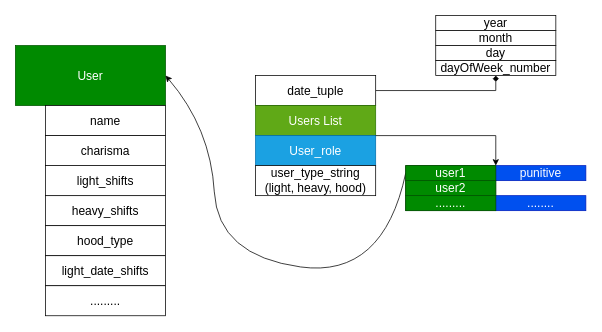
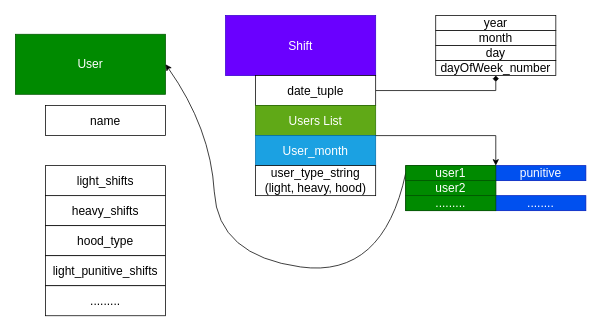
  <mxCell id="0" />
  <mxCell id="1" parent="0" />
- <mxCell id="2" value="User" style="rounded=0;whiteSpace=wrap;html=1;fontSize=16;fillColor=#008a00;strokeColor=#005700;fontColor=#ffffff;" vertex="1" parent="1"><mxGeometry x="20" y="60" width="200" height="80" as="geometry" /></mxCell>
+ <mxCell id="2" value="User" style="rounded=0;whiteSpace=wrap;html=1;fontSize=16;fillColor=#008a00;strokeColor=#005700;fontColor=#ffffff;" vertex="1" parent="1"><mxGeometry x="20" y="45" width="200" height="80" as="geometry" /></mxCell>
  <mxCell id="3" value="name" style="rounded=0;whiteSpace=wrap;html=1;fontSize=16;" vertex="1" parent="1"><mxGeometry x="60" y="140" width="160" height="40" as="geometry" /></mxCell>
  <mxCell id="4" value="heavy_shifts" style="rounded=0;whiteSpace=wrap;html=1;fontSize=16;" vertex="1" parent="1"><mxGeometry x="60" y="260" width="160" height="40" as="geometry" /></mxCell>
  <mxCell id="5" value="light_shifts" style="rounded=0;whiteSpace=wrap;html=1;fontSize=16;" vertex="1" parent="1"><mxGeometry x="60" y="220" width="160" height="40" as="geometry" /></mxCell>
- <mxCell id="6" value="charisma" style="rounded=0;whiteSpace=wrap;html=1;fontSize=16;" vertex="1" parent="1"><mxGeometry x="60" y="180" width="160" height="40" as="geometry" /></mxCell>
  <mxCell id="7" value="hood_type" style="rounded=0;whiteSpace=wrap;html=1;fontSize=16;" vertex="1" parent="1"><mxGeometry x="60" y="300" width="160" height="40" as="geometry" /></mxCell>
- <mxCell id="8" value="light_date_shifts" style="rounded=0;whiteSpace=wrap;html=1;fontSize=16;" vertex="1" parent="1"><mxGeometry x="60" y="340" width="160" height="40" as="geometry" /></mxCell>
+ <mxCell id="8" value="light_punitive_shifts" style="rounded=0;whiteSpace=wrap;html=1;fontSize=16;" vertex="1" parent="1"><mxGeometry x="60" y="340" width="160" height="40" as="geometry" /></mxCell>
  <mxCell id="9" value="........." style="rounded=0;whiteSpace=wrap;html=1;fontSize=16;" vertex="1" parent="1"><mxGeometry x="60" y="380" width="160" height="40" as="geometry" /></mxCell>
+ <mxCell id="10" value="Shift" style="rounded=0;whiteSpace=wrap;html=1;fontSize=16;fillColor=#6a00ff;fontColor=#ffffff;strokeColor=#3700CC;" vertex="1" parent="1"><mxGeometry x="300" y="20" width="200" height="80" as="geometry" /></mxCell>
  <mxCell id="11" style="edgeStyle=orthogonalEdgeStyle;rounded=0;orthogonalLoop=1;jettySize=auto;html=1;exitX=1;exitY=0.5;exitDx=0;exitDy=0;entryX=0.5;entryY=1;entryDx=0;entryDy=0;fontSize=16;endArrow=diamond;" edge="1" parent="1" source="12" target="15"><mxGeometry relative="1" as="geometry" /></mxCell>
  <mxCell id="12" value="date_tuple" style="rounded=0;whiteSpace=wrap;html=1;fontSize=16;" vertex="1" parent="1"><mxGeometry x="340" y="100" width="160" height="40" as="geometry" /></mxCell>
  <mxCell id="13" value="day" style="rounded=0;whiteSpace=wrap;html=1;fontSize=16;" vertex="1" parent="1"><mxGeometry x="580" y="60" width="160" height="20" as="geometry" /></mxCell>
  <mxCell id="14" value="month" style="rounded=0;whiteSpace=wrap;html=1;fontSize=16;" vertex="1" parent="1"><mxGeometry x="580" y="40" width="160" height="20" as="geometry" /></mxCell>
  <mxCell id="15" value="dayOfWeek_number" style="rounded=0;whiteSpace=wrap;html=1;fontSize=16;" vertex="1" parent="1"><mxGeometry x="580" y="80" width="160" height="20" as="geometry" /></mxCell>
  <mxCell id="16" value="user2" style="rounded=0;whiteSpace=wrap;html=1;fontSize=16;" vertex="1" parent="1"><mxGeometry x="540" y="240" width="120" height="20" as="geometry" /></mxCell>
  <mxCell id="17" value="........." style="rounded=0;whiteSpace=wrap;html=1;fontSize=16;" vertex="1" parent="1"><mxGeometry x="540" y="260" width="120" height="20" as="geometry" /></mxCell>
  <mxCell id="18" value="year" style="rounded=0;whiteSpace=wrap;html=1;fontSize=16;" vertex="1" parent="1"><mxGeometry x="580" y="20" width="160" height="20" as="geometry" /></mxCell>
  <mxCell id="19" value="user1" style="rounded=0;whiteSpace=wrap;html=1;fontSize=16;" vertex="1" parent="1"><mxGeometry x="540" y="220" width="120" height="20" as="geometry" /></mxCell>
  <mxCell id="20" value="punitive" style="rounded=0;whiteSpace=wrap;html=1;fontSize=16;fillColor=#0050ef;fontColor=#ffffff;strokeColor=#001DBC;" vertex="1" parent="1"><mxGeometry x="660" y="220" width="120" height="20" as="geometry" /></mxCell>
  <mxCell id="21" value="........" style="rounded=0;whiteSpace=wrap;html=1;fontSize=16;fillColor=#0050ef;fontColor=#ffffff;strokeColor=#001DBC;" vertex="1" parent="1"><mxGeometry x="660" y="260" width="120" height="20" as="geometry" /></mxCell>
  <mxCell id="22" value="" style="curved=1;endArrow=classic;html=1;rounded=0;fontSize=16;exitX=0;exitY=0.5;exitDx=0;exitDy=0;entryX=1;entryY=0.5;entryDx=0;entryDy=0;" edge="1" parent="1" source="19" target="2"><mxGeometry width="50" height="50" relative="1" as="geometry"><mxPoint x="370" y="240" as="sourcePoint" /><mxPoint x="420" y="190" as="targetPoint" /><Array as="points"><mxPoint x="510" y="370" /><mxPoint x="290" y="340" /><mxPoint x="280" y="170" /></Array></mxGeometry></mxCell>
  <mxCell id="23" value="user1" style="rounded=0;whiteSpace=wrap;html=1;fontSize=16;fillColor=#008a00;strokeColor=#005700;fontColor=#ffffff;" vertex="1" parent="1"><mxGeometry x="540" y="220" width="120" height="20" as="geometry" /></mxCell>
  <mxCell id="24" value="user2" style="rounded=0;whiteSpace=wrap;html=1;fontSize=16;fillColor=#008a00;strokeColor=#005700;fontColor=#ffffff;" vertex="1" parent="1"><mxGeometry x="540" y="240" width="120" height="20" as="geometry" /></mxCell>
  <mxCell id="25" value="........." style="rounded=0;whiteSpace=wrap;html=1;fontSize=16;fillColor=#008a00;strokeColor=#005700;fontColor=#ffffff;" vertex="1" parent="1"><mxGeometry x="540" y="260" width="120" height="20" as="geometry" /></mxCell>
  <mxCell id="26" value="Users List" style="rounded=0;whiteSpace=wrap;html=1;fontSize=16;fillColor=#60a917;strokeColor=#2D7600;fontColor=#ffffff;" vertex="1" parent="1"><mxGeometry x="340" y="140" width="160" height="40" as="geometry" /></mxCell>
- <mxCell id="27" value="User_role" style="rounded=0;whiteSpace=wrap;html=1;fontSize=16;fillColor=#1ba1e2;strokeColor=#006EAF;fontColor=#ffffff;" vertex="1" parent="1"><mxGeometry x="340" y="180" width="160" height="40" as="geometry" /></mxCell>
+ <mxCell id="27" value="User_month" style="rounded=0;whiteSpace=wrap;html=1;fontSize=16;fillColor=#1ba1e2;strokeColor=#006EAF;fontColor=#ffffff;" vertex="1" parent="1"><mxGeometry x="340" y="180" width="160" height="40" as="geometry" /></mxCell>
  <mxCell id="28" value="user_type_string&lt;br&gt;(light, heavy, hood)" style="rounded=0;whiteSpace=wrap;html=1;fontSize=16;" vertex="1" parent="1"><mxGeometry x="340" y="220" width="160" height="40" as="geometry" /></mxCell>
  <mxCell id="29" value="" style="endArrow=classic;html=1;rounded=0;fontSize=16;entryX=1;entryY=0;entryDx=0;entryDy=0;exitX=1;exitY=0;exitDx=0;exitDy=0;" edge="1" parent="1" source="27" target="23"><mxGeometry width="50" height="50" relative="1" as="geometry"><mxPoint x="560" y="170" as="sourcePoint" /><mxPoint x="380" y="170" as="targetPoint" /><Array as="points"><mxPoint x="660" y="180" /></Array></mxGeometry></mxCell>
